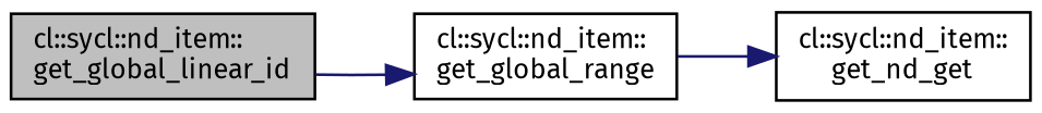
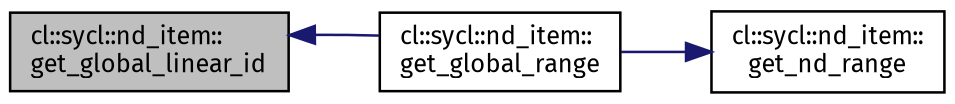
  digraph {
    fontname="Fira Sans"
    rankdir=LR
    node [color=black fontname="Fira Sans" fontsize=10 shape=record]
    edge [color=midnightblue fontname="Fira Sans" fontsize=10 labelfontname=Helvetica labelfontsize=10 style=solid]
    n1 [fillcolor=grey75 fontcolor=black height=0.2 label="cl::sycl::nd_item::\lget_global_linear_id" style=filled width=0.4]
    n2 [height=0.2 label="cl::sycl::nd_item::\lget_global_range" width=0.4]
-   n3 [height=0.2 label="cl::sycl::nd_item::\lget_nd_get" width=0.4]
-   n1 -> n2
+   n3 [height=0.2 label="cl::sycl::nd_item::\lget_nd_range" width=0.4]
+   n2 -> n1
    n2 -> n3
  }
